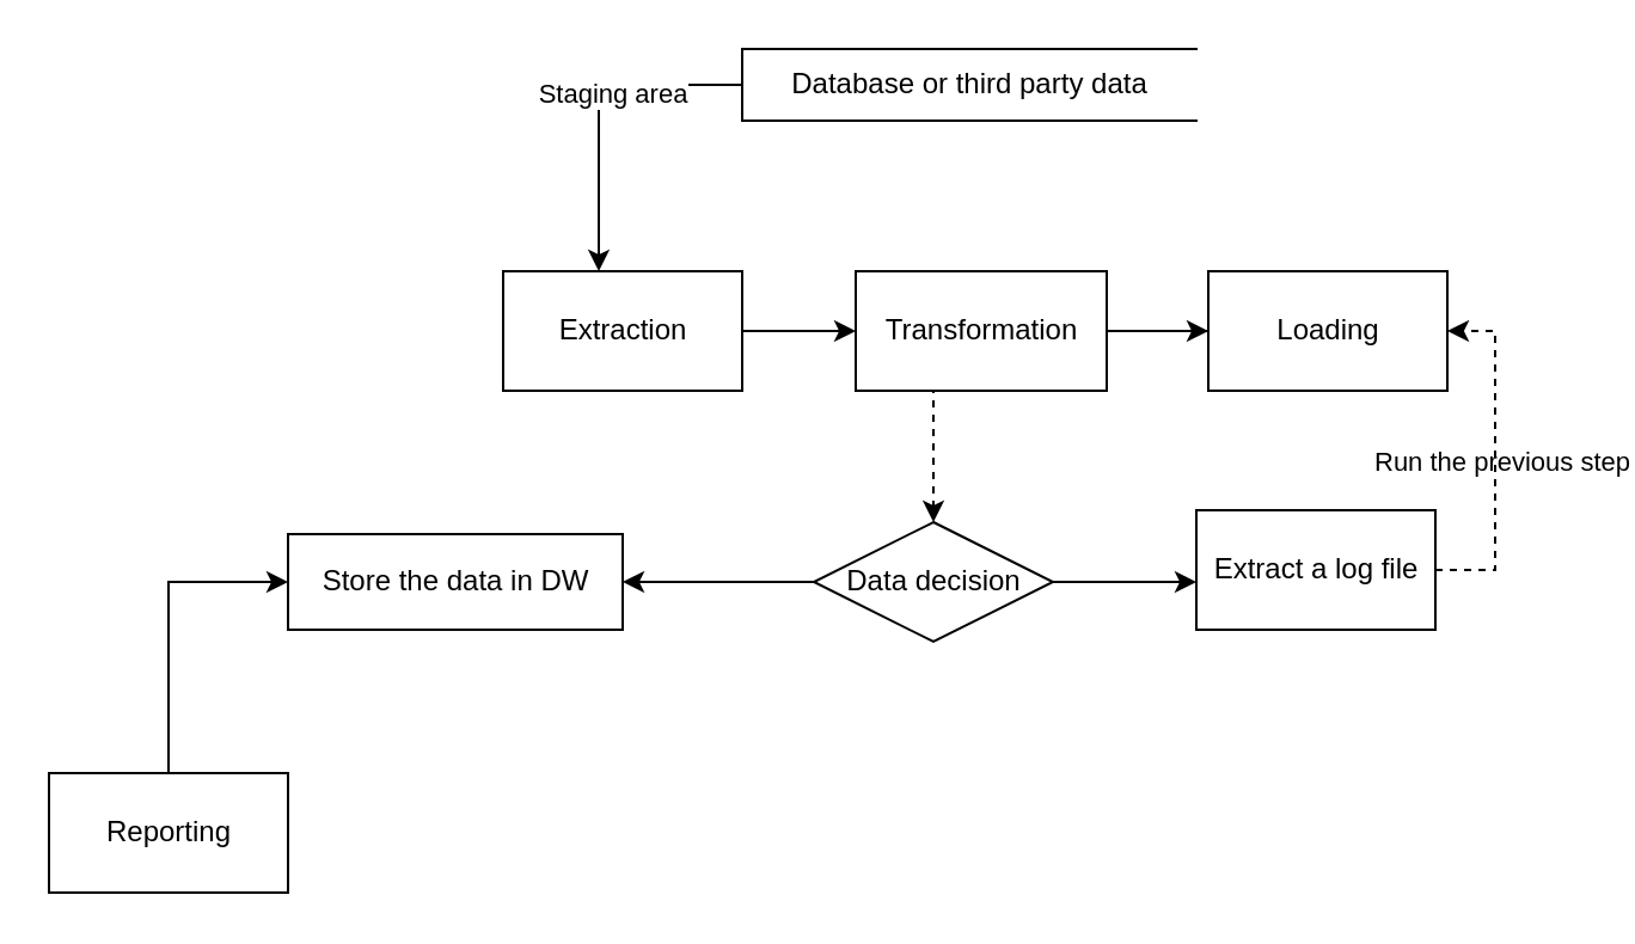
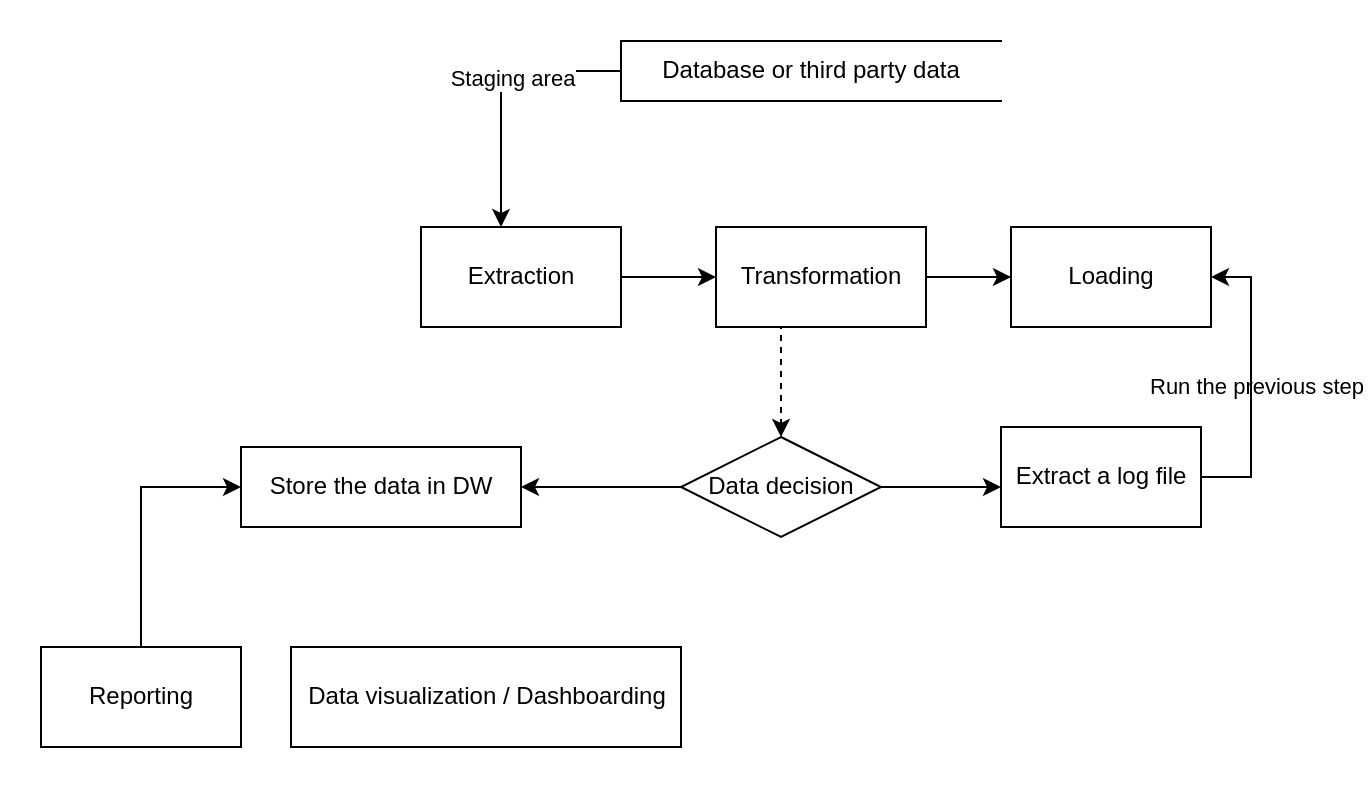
  <mxCell id="0" />
  <mxCell id="1" parent="0" />
  <mxCell id="2" value="" style="endArrow=classic;html=1;rounded=0;exitX=0;exitY=0.5;exitDx=0;exitDy=0;entryX=0.4;entryY=0;entryDx=0;entryDy=0;entryPerimeter=0;" edge="1" parent="1" source="6" target="5"><mxGeometry width="50" height="50" relative="1" as="geometry"><mxPoint x="410" y="63" as="sourcePoint" /><mxPoint x="410" y="113" as="targetPoint" /><Array as="points"><mxPoint x="250" y="35" /></Array></mxGeometry></mxCell>
  <mxCell id="3" value="Staging area" style="edgeLabel;html=1;align=center;verticalAlign=middle;resizable=0;points=[];" vertex="1" connectable="0" parent="2"><mxGeometry x="-0.197" y="2" relative="1" as="geometry"><mxPoint y="1" as="offset" /></mxGeometry></mxCell>
  <mxCell id="4" value="" style="edgeStyle=orthogonalEdgeStyle;rounded=0;orthogonalLoop=1;jettySize=auto;html=1;" edge="1" parent="1" source="5" target="10"><mxGeometry relative="1" as="geometry" /></mxCell>
  <mxCell id="5" value="&lt;span style=&quot;&quot;&gt;Extraction&lt;/span&gt;" style="html=1;dashed=0;whitespace=wrap;" vertex="1" parent="1"><mxGeometry x="210" y="113" width="100" height="50" as="geometry" /></mxCell>
  <mxCell id="6" value="Database or third party data" style="html=1;dashed=0;whitespace=wrap;shape=partialRectangle;right=0;" vertex="1" parent="1"><mxGeometry x="310" y="20" width="190" height="30" as="geometry" /></mxCell>
  <mxCell id="7" style="edgeStyle=orthogonalEdgeStyle;rounded=0;orthogonalLoop=1;jettySize=auto;html=1;entryX=0.5;entryY=0;entryDx=0;entryDy=0;dashed=1;" edge="1" parent="1" source="8" target="13"><mxGeometry relative="1" as="geometry" /></mxCell>
  <mxCell id="8" value="Loading" style="html=1;dashed=0;whitespace=wrap;" vertex="1" parent="1"><mxGeometry x="505" y="113" width="100" height="50" as="geometry" /></mxCell>
  <mxCell id="9" value="" style="edgeStyle=orthogonalEdgeStyle;rounded=0;orthogonalLoop=1;jettySize=auto;html=1;" edge="1" parent="1" source="10" target="8"><mxGeometry relative="1" as="geometry" /></mxCell>
  <mxCell id="10" value="Transformation" style="html=1;dashed=0;whitespace=wrap;" vertex="1" parent="1"><mxGeometry x="357.5" y="113" width="105" height="50" as="geometry" /></mxCell>
  <mxCell id="11" value="Run the previous step" style="edgeStyle=orthogonalEdgeStyle;rounded=0;orthogonalLoop=1;jettySize=auto;html=1;exitX=1;exitY=0.5;exitDx=0;exitDy=0;" edge="1" parent="1" source="13"><mxGeometry x="1" y="139" relative="1" as="geometry"><mxPoint x="500" y="243" as="targetPoint" /><mxPoint x="130" y="89" as="offset" /></mxGeometry></mxCell>
  <mxCell id="12" style="edgeStyle=orthogonalEdgeStyle;rounded=0;orthogonalLoop=1;jettySize=auto;html=1;exitX=0;exitY=0.5;exitDx=0;exitDy=0;entryX=1;entryY=0.5;entryDx=0;entryDy=0;" edge="1" parent="1" source="13" target="14"><mxGeometry relative="1" as="geometry"><mxPoint x="270" y="248" as="targetPoint" /></mxGeometry></mxCell>
  <mxCell id="13" value="Data decision" style="shape=rhombus;html=1;dashed=0;whitespace=wrap;perimeter=rhombusPerimeter;" vertex="1" parent="1"><mxGeometry x="340" y="218" width="100" height="50" as="geometry" /></mxCell>
  <mxCell id="14" value="Store the data in DW" style="html=1;dashed=0;whitespace=wrap;" vertex="1" parent="1"><mxGeometry x="120" y="223" width="140" height="40" as="geometry" /></mxCell>
+ <mxCell id="15" value="Data visualization / Dashboarding" style="html=1;dashed=0;whitespace=wrap;" vertex="1" parent="1"><mxGeometry x="145" y="323" width="195" height="50" as="geometry" /></mxCell>
  <mxCell id="16" style="edgeStyle=orthogonalEdgeStyle;rounded=0;orthogonalLoop=1;jettySize=auto;html=1;exitX=0.5;exitY=0;exitDx=0;exitDy=0;entryX=0;entryY=0.5;entryDx=0;entryDy=0;" edge="1" parent="1" source="17" target="14"><mxGeometry relative="1" as="geometry" /></mxCell>
  <mxCell id="17" value="Reporting" style="html=1;dashed=0;whitespace=wrap;" vertex="1" parent="1"><mxGeometry x="20" y="323" width="100" height="50" as="geometry" /></mxCell>
- <mxCell id="18" style="edgeStyle=orthogonalEdgeStyle;rounded=0;orthogonalLoop=1;jettySize=auto;html=1;exitX=1;exitY=0.5;exitDx=0;exitDy=0;entryX=1;entryY=0.5;entryDx=0;entryDy=0;dashed=1;" edge="1" parent="1" source="19" target="8"><mxGeometry relative="1" as="geometry" /></mxCell>
+ <mxCell id="18" style="edgeStyle=orthogonalEdgeStyle;rounded=0;orthogonalLoop=1;jettySize=auto;html=1;exitX=1;exitY=0.5;exitDx=0;exitDy=0;entryX=1;entryY=0.5;entryDx=0;entryDy=0;" edge="1" parent="1" source="19" target="8"><mxGeometry relative="1" as="geometry" /></mxCell>
  <mxCell id="19" value="Extract a log file" style="html=1;dashed=0;whitespace=wrap;" vertex="1" parent="1"><mxGeometry x="500" y="213" width="100" height="50" as="geometry" /></mxCell>
